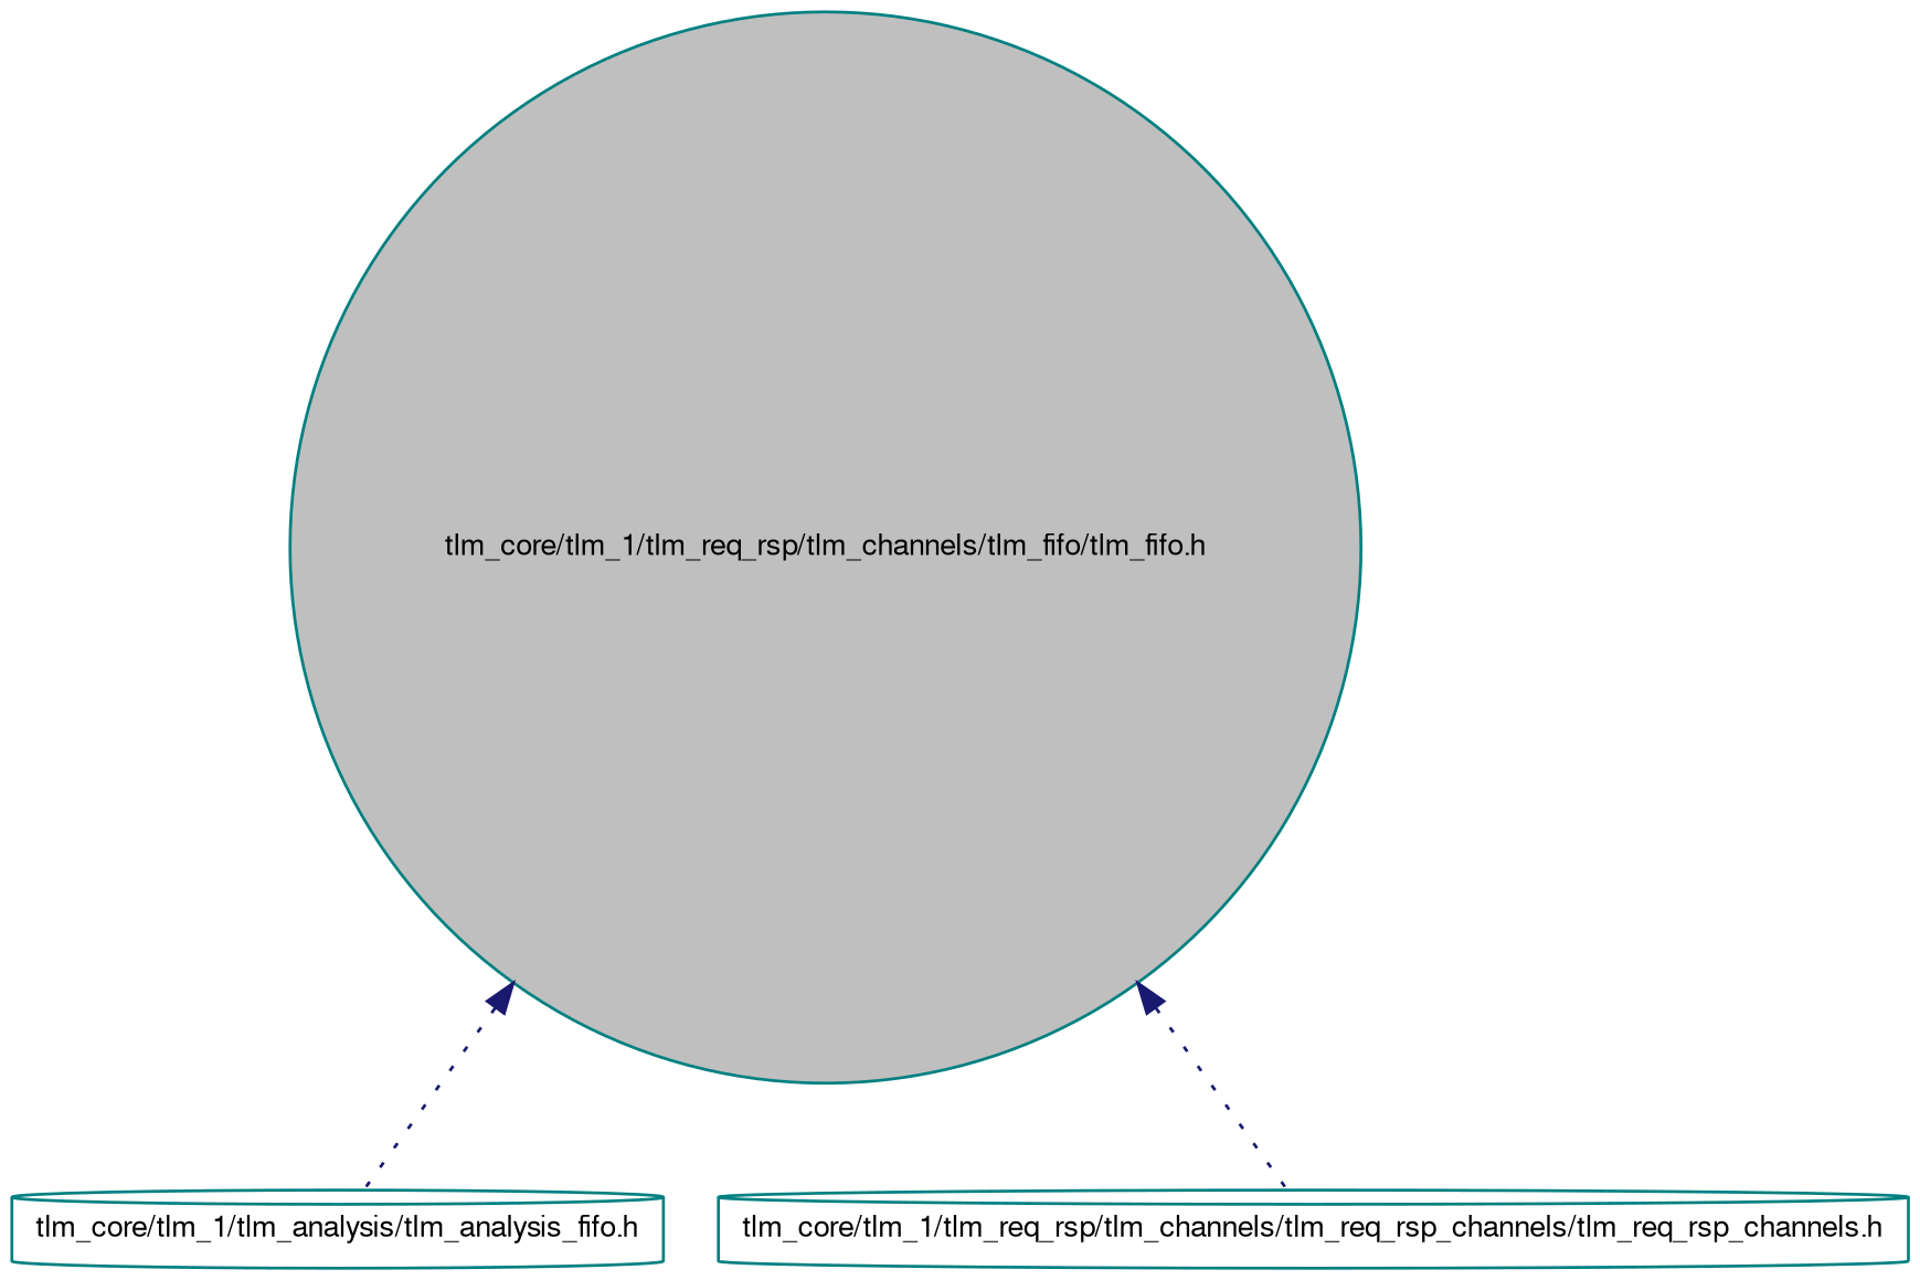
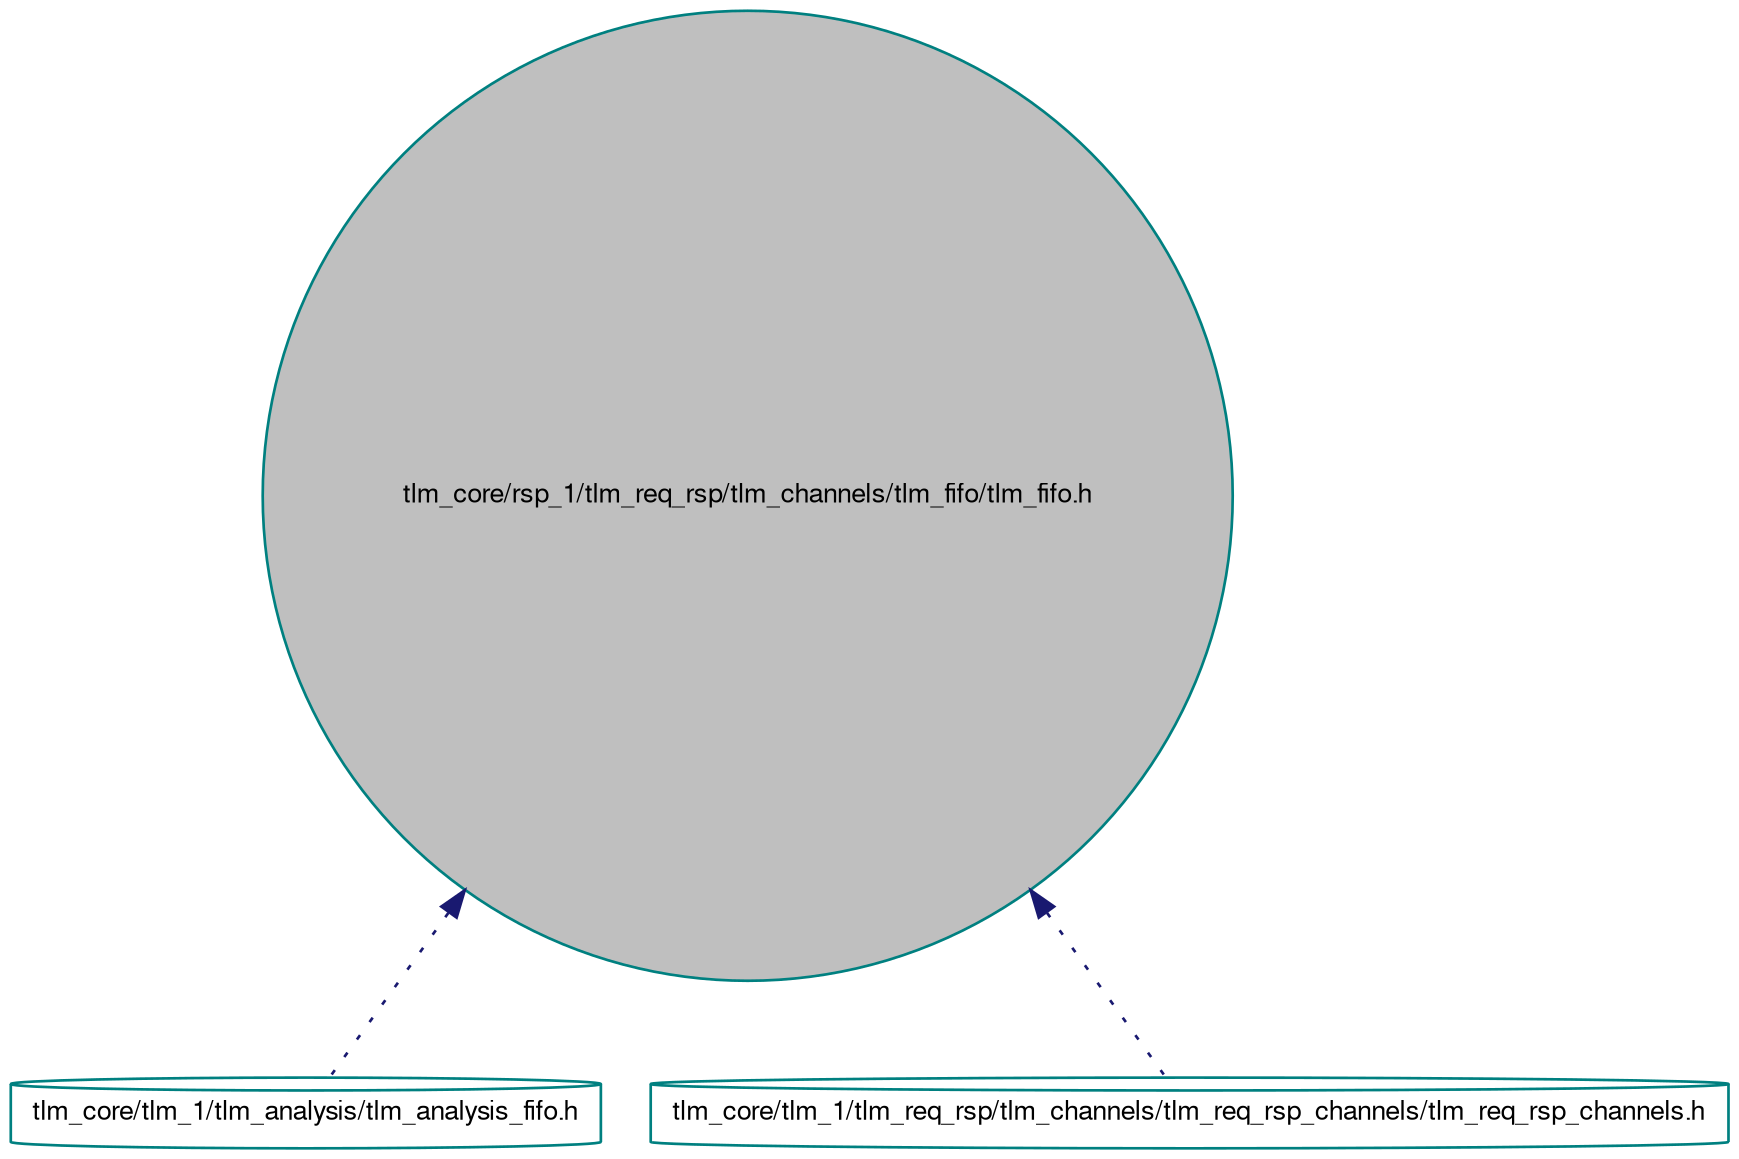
  digraph {
    node [color=teal fillcolor=white fontname=FreeSans fontsize=10 shape=cylinder style=filled]
    edge [color=midnightblue dir=back fontname=FreeSans fontsize=10 labelfontname=FreeSans labelfontsize=10 style=dotted]
-   n1 [fillcolor=grey75 fontcolor=black height=0.2 label="tlm_core/tlm_1/tlm_req_rsp/tlm_channels/tlm_fifo/tlm_fifo.h" shape=circle width=0.4]
+   n1 [fillcolor=grey75 fontcolor=black height=0.2 label="tlm_core/rsp_1/tlm_req_rsp/tlm_channels/tlm_fifo/tlm_fifo.h" shape=circle width=0.4]
    n2 [height=0.2 label="tlm_core/tlm_1/tlm_analysis/tlm_analysis_fifo.h" width=0.4]
    n3 [height=0.2 label="tlm_core/tlm_1/tlm_req_rsp/tlm_channels/tlm_req_rsp_channels/tlm_req_rsp_channels.h" width=0.4]
    n1 -> n2
    n1 -> n3
  }
